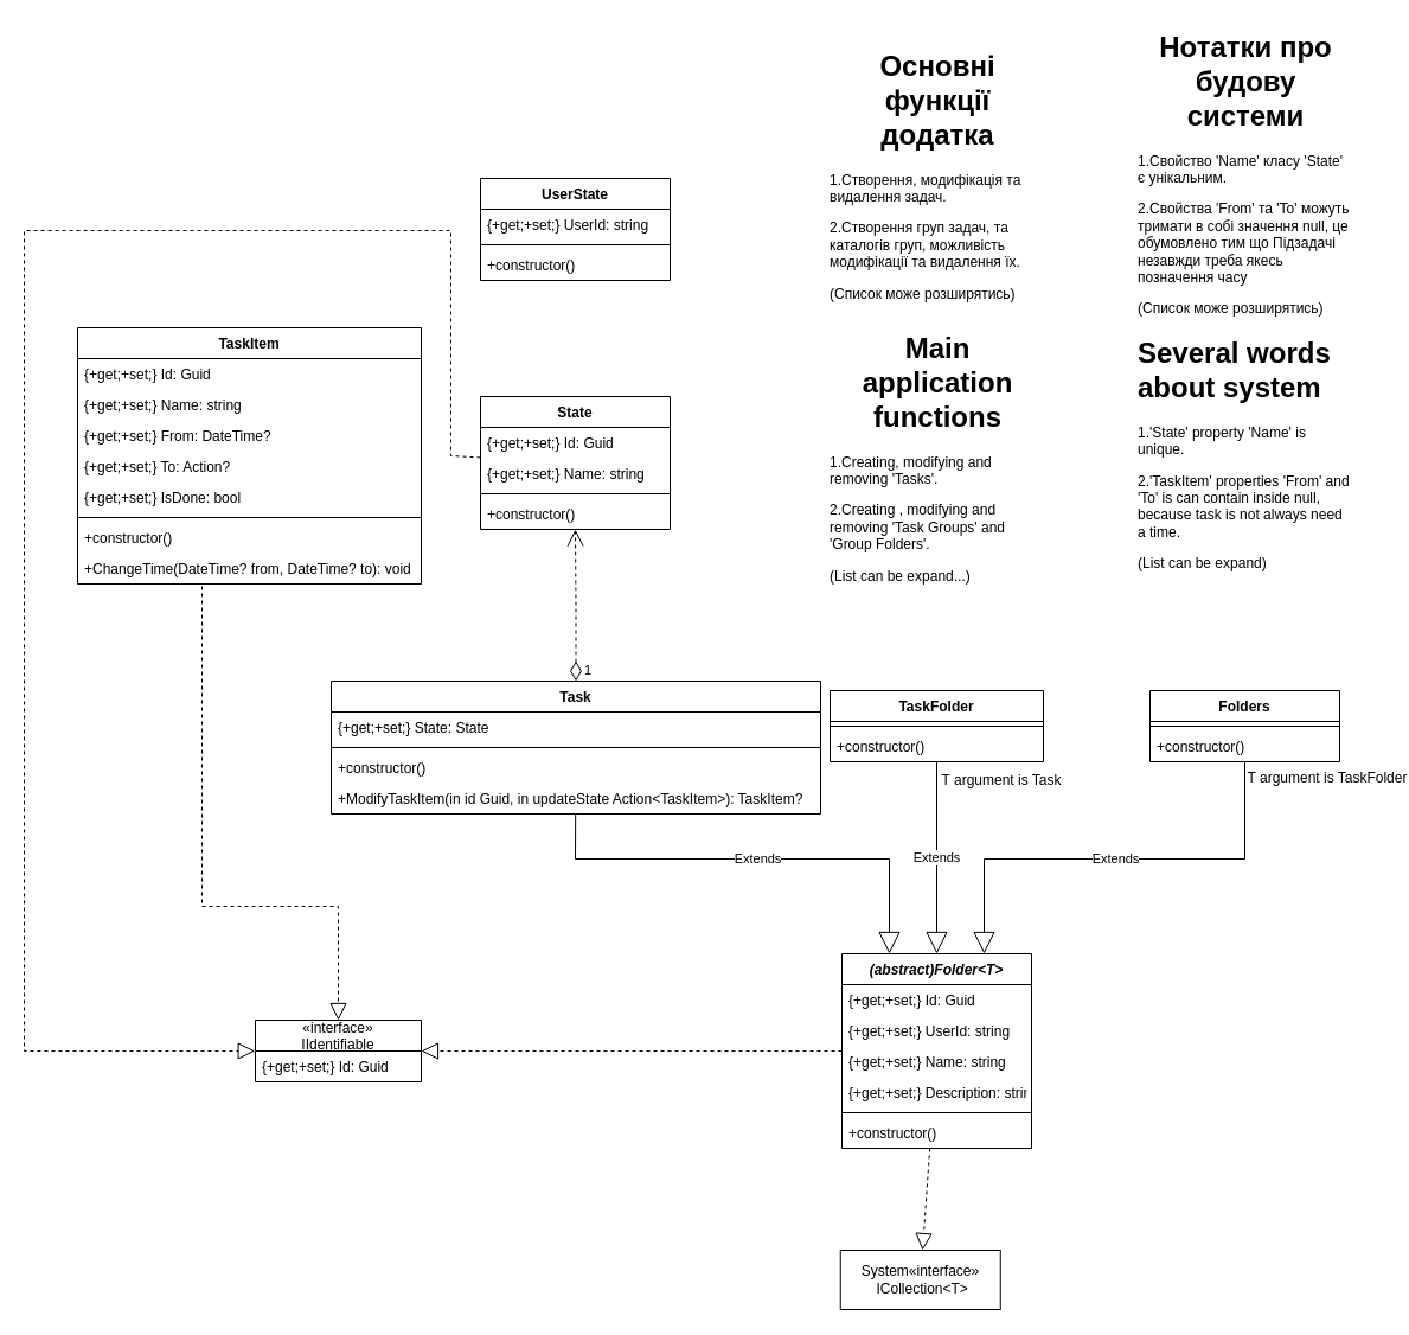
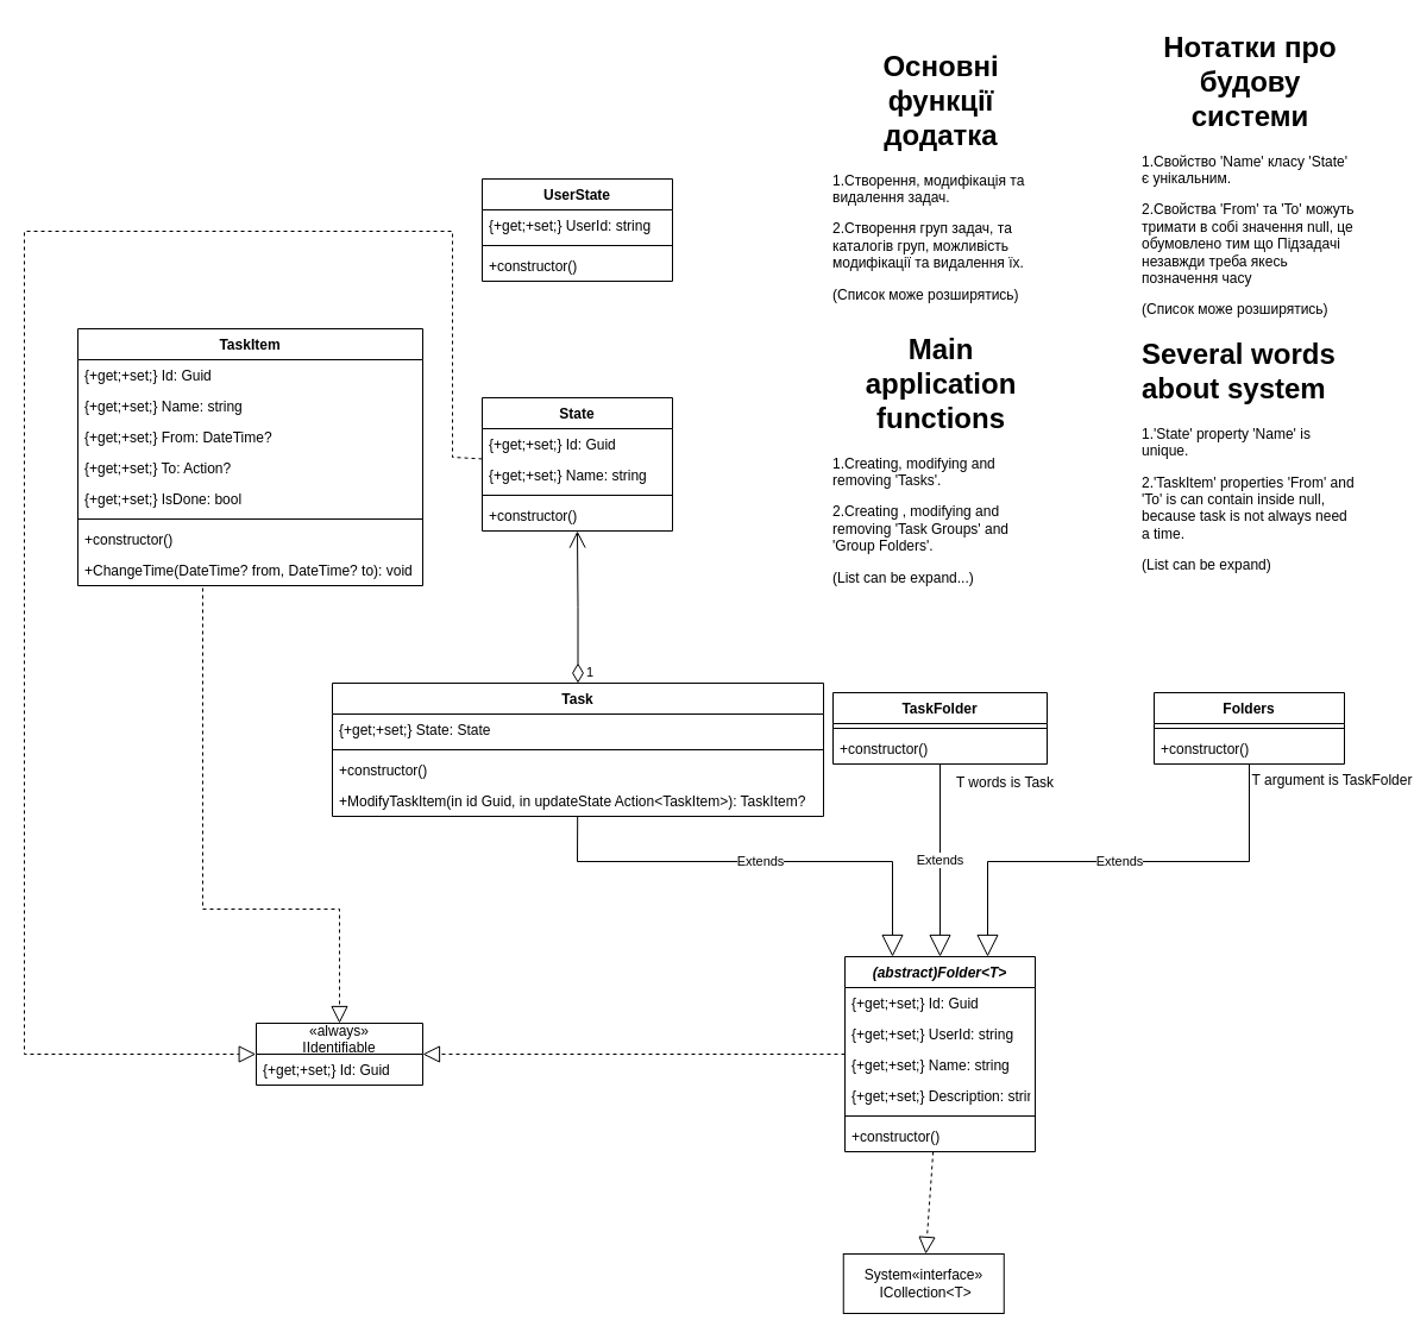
  <mxCell id="0" />
  <mxCell id="1" parent="0" />
  <mxCell id="2" value="&lt;h1 style=&quot;text-align: center;&quot;&gt;Основні функції додатка&lt;/h1&gt;&lt;p&gt;1.Створення, модифікація та видалення задач.&lt;/p&gt;&lt;p&gt;2.Створення груп задач, та каталогів груп, можливість модифікації та видалення їх.&lt;/p&gt;&lt;p&gt;(Список може розширятись)&lt;/p&gt;" style="text;html=1;strokeColor=none;fillColor=none;spacing=5;spacingTop=-20;whiteSpace=wrap;overflow=hidden;rounded=0;" parent="1" vertex="1"><mxGeometry x="695" y="36" width="190" height="228" as="geometry" /></mxCell>
  <mxCell id="3" value="Task" style="swimlane;fontStyle=1;align=center;verticalAlign=top;childLayout=stackLayout;horizontal=1;startSize=26;horizontalStack=0;resizeParent=1;resizeParentMax=0;resizeLast=0;collapsible=1;marginBottom=0;" parent="1" vertex="1"><mxGeometry x="279" y="574" width="413" height="112" as="geometry" /></mxCell>
  <mxCell id="4" value="{+get;+set;} State: State" style="text;strokeColor=none;fillColor=none;align=left;verticalAlign=top;spacingLeft=4;spacingRight=4;overflow=hidden;rotatable=0;points=[[0,0.5],[1,0.5]];portConstraint=eastwest;" parent="3" vertex="1"><mxGeometry y="26" width="413" height="26" as="geometry" /></mxCell>
  <mxCell id="5" value="" style="line;strokeWidth=1;fillColor=none;align=left;verticalAlign=middle;spacingTop=-1;spacingLeft=3;spacingRight=3;rotatable=0;labelPosition=right;points=[];portConstraint=eastwest;" parent="3" vertex="1"><mxGeometry y="52" width="413" height="8" as="geometry" /></mxCell>
  <mxCell id="6" value="+constructor()" style="text;strokeColor=none;fillColor=none;align=left;verticalAlign=top;spacingLeft=4;spacingRight=4;overflow=hidden;rotatable=0;points=[[0,0.5],[1,0.5]];portConstraint=eastwest;" parent="3" vertex="1"><mxGeometry y="60" width="413" height="26" as="geometry" /></mxCell>
  <mxCell id="7" value="+ModifyTaskItem(in id Guid, in updateState Action&lt;TaskItem&gt;): TaskItem?" style="text;strokeColor=none;fillColor=none;align=left;verticalAlign=top;spacingLeft=4;spacingRight=4;overflow=hidden;rotatable=0;points=[[0,0.5],[1,0.5]];portConstraint=eastwest;" vertex="1" parent="3"><mxGeometry y="86" width="413" height="26" as="geometry" /></mxCell>
  <mxCell id="8" value="State" style="swimlane;fontStyle=1;align=center;verticalAlign=top;childLayout=stackLayout;horizontal=1;startSize=26;horizontalStack=0;resizeParent=1;resizeParentMax=0;resizeLast=0;collapsible=1;marginBottom=0;" parent="1" vertex="1"><mxGeometry x="405" y="334" width="160" height="112" as="geometry" /></mxCell>
  <mxCell id="9" value="{+get;+set;} Id: Guid" style="text;strokeColor=none;fillColor=none;align=left;verticalAlign=top;spacingLeft=4;spacingRight=4;overflow=hidden;rotatable=0;points=[[0,0.5],[1,0.5]];portConstraint=eastwest;" parent="8" vertex="1"><mxGeometry y="26" width="160" height="26" as="geometry" /></mxCell>
  <mxCell id="10" value="{+get;+set;} Name: string" style="text;strokeColor=none;fillColor=none;align=left;verticalAlign=top;spacingLeft=4;spacingRight=4;overflow=hidden;rotatable=0;points=[[0,0.5],[1,0.5]];portConstraint=eastwest;" parent="8" vertex="1"><mxGeometry y="52" width="160" height="26" as="geometry" /></mxCell>
  <mxCell id="11" value="" style="line;strokeWidth=1;fillColor=none;align=left;verticalAlign=middle;spacingTop=-1;spacingLeft=3;spacingRight=3;rotatable=0;labelPosition=right;points=[];portConstraint=eastwest;" parent="8" vertex="1"><mxGeometry y="78" width="160" height="8" as="geometry" /></mxCell>
  <mxCell id="12" value="+constructor()" style="text;strokeColor=none;fillColor=none;align=left;verticalAlign=top;spacingLeft=4;spacingRight=4;overflow=hidden;rotatable=0;points=[[0,0.5],[1,0.5]];portConstraint=eastwest;" parent="8" vertex="1"><mxGeometry y="86" width="160" height="26" as="geometry" /></mxCell>
  <mxCell id="13" value="UserState" style="swimlane;fontStyle=1;align=center;verticalAlign=top;childLayout=stackLayout;horizontal=1;startSize=26;horizontalStack=0;resizeParent=1;resizeParentMax=0;resizeLast=0;collapsible=1;marginBottom=0;" parent="1" vertex="1"><mxGeometry x="405" y="150" width="160" height="86" as="geometry" /></mxCell>
  <mxCell id="14" value="{+get;+set;} UserId: string" style="text;strokeColor=none;fillColor=none;align=left;verticalAlign=top;spacingLeft=4;spacingRight=4;overflow=hidden;rotatable=0;points=[[0,0.5],[1,0.5]];portConstraint=eastwest;" parent="13" vertex="1"><mxGeometry y="26" width="160" height="26" as="geometry" /></mxCell>
  <mxCell id="15" value="" style="line;strokeWidth=1;fillColor=none;align=left;verticalAlign=middle;spacingTop=-1;spacingLeft=3;spacingRight=3;rotatable=0;labelPosition=right;points=[];portConstraint=eastwest;" parent="13" vertex="1"><mxGeometry y="52" width="160" height="8" as="geometry" /></mxCell>
  <mxCell id="16" value="+constructor()" style="text;strokeColor=none;fillColor=none;align=left;verticalAlign=top;spacingLeft=4;spacingRight=4;overflow=hidden;rotatable=0;points=[[0,0.5],[1,0.5]];portConstraint=eastwest;" parent="13" vertex="1"><mxGeometry y="60" width="160" height="26" as="geometry" /></mxCell>
  <mxCell id="17" value="TaskItem" style="swimlane;fontStyle=1;align=center;verticalAlign=top;childLayout=stackLayout;horizontal=1;startSize=26;horizontalStack=0;resizeParent=1;resizeParentMax=0;resizeLast=0;collapsible=1;marginBottom=0;" parent="1" vertex="1"><mxGeometry x="65" y="276" width="290" height="216" as="geometry" /></mxCell>
  <mxCell id="18" value="{+get;+set;} Id: Guid" style="text;strokeColor=none;fillColor=none;align=left;verticalAlign=top;spacingLeft=4;spacingRight=4;overflow=hidden;rotatable=0;points=[[0,0.5],[1,0.5]];portConstraint=eastwest;" parent="17" vertex="1"><mxGeometry y="26" width="290" height="26" as="geometry" /></mxCell>
  <mxCell id="19" value="{+get;+set;} Name: string" style="text;strokeColor=none;fillColor=none;align=left;verticalAlign=top;spacingLeft=4;spacingRight=4;overflow=hidden;rotatable=0;points=[[0,0.5],[1,0.5]];portConstraint=eastwest;" parent="17" vertex="1"><mxGeometry y="52" width="290" height="26" as="geometry" /></mxCell>
  <mxCell id="20" value="{+get;+set;} From: DateTime?" style="text;strokeColor=none;fillColor=none;align=left;verticalAlign=top;spacingLeft=4;spacingRight=4;overflow=hidden;rotatable=0;points=[[0,0.5],[1,0.5]];portConstraint=eastwest;" parent="17" vertex="1"><mxGeometry y="78" width="290" height="26" as="geometry" /></mxCell>
  <mxCell id="21" value="{+get;+set;} To: Action?" style="text;strokeColor=none;fillColor=none;align=left;verticalAlign=top;spacingLeft=4;spacingRight=4;overflow=hidden;rotatable=0;points=[[0,0.5],[1,0.5]];portConstraint=eastwest;" parent="17" vertex="1"><mxGeometry y="104" width="290" height="26" as="geometry" /></mxCell>
  <mxCell id="22" value="{+get;+set;} IsDone: bool" style="text;strokeColor=none;fillColor=none;align=left;verticalAlign=top;spacingLeft=4;spacingRight=4;overflow=hidden;rotatable=0;points=[[0,0.5],[1,0.5]];portConstraint=eastwest;" parent="17" vertex="1"><mxGeometry y="130" width="290" height="26" as="geometry" /></mxCell>
  <mxCell id="23" value="" style="line;strokeWidth=1;fillColor=none;align=left;verticalAlign=middle;spacingTop=-1;spacingLeft=3;spacingRight=3;rotatable=0;labelPosition=right;points=[];portConstraint=eastwest;" parent="17" vertex="1"><mxGeometry y="156" width="290" height="8" as="geometry" /></mxCell>
  <mxCell id="24" value="+constructor()" style="text;strokeColor=none;fillColor=none;align=left;verticalAlign=top;spacingLeft=4;spacingRight=4;overflow=hidden;rotatable=0;points=[[0,0.5],[1,0.5]];portConstraint=eastwest;" parent="17" vertex="1"><mxGeometry y="164" width="290" height="26" as="geometry" /></mxCell>
  <mxCell id="25" value="+ChangeTime(DateTime? from, DateTime? to): void" style="text;strokeColor=none;fillColor=none;align=left;verticalAlign=top;spacingLeft=4;spacingRight=4;overflow=hidden;rotatable=0;points=[[0,0.5],[1,0.5]];portConstraint=eastwest;" vertex="1" parent="17"><mxGeometry y="190" width="290" height="26" as="geometry" /></mxCell>
- <mxCell id="26" value="1" style="endArrow=open;html=1;endSize=12;startArrow=diamondThin;startSize=14;startFill=0;edgeStyle=orthogonalEdgeStyle;align=left;verticalAlign=bottom;rounded=0;dashed=1;" parent="1" source="3" target="8" edge="1"><mxGeometry x="-1" y="-5" relative="1" as="geometry"><mxPoint x="550" y="464" as="sourcePoint" /><mxPoint x="710" y="464" as="targetPoint" /><mxPoint as="offset" /></mxGeometry></mxCell>
+ <mxCell id="26" value="1" style="endArrow=open;html=1;endSize=12;startArrow=diamondThin;startSize=14;startFill=0;edgeStyle=orthogonalEdgeStyle;align=left;verticalAlign=bottom;rounded=0;" parent="1" source="3" target="8" edge="1"><mxGeometry x="-1" y="-5" relative="1" as="geometry"><mxPoint x="550" y="464" as="sourcePoint" /><mxPoint x="710" y="464" as="targetPoint" /><mxPoint as="offset" /></mxGeometry></mxCell>
  <mxCell id="27" value="TaskFolder" style="swimlane;fontStyle=1;align=center;verticalAlign=top;childLayout=stackLayout;horizontal=1;startSize=26;horizontalStack=0;resizeParent=1;resizeParentMax=0;resizeLast=0;collapsible=1;marginBottom=0;" parent="1" vertex="1"><mxGeometry x="700" y="582" width="180" height="60" as="geometry" /></mxCell>
  <mxCell id="28" value="" style="line;strokeWidth=1;fillColor=none;align=left;verticalAlign=middle;spacingTop=-1;spacingLeft=3;spacingRight=3;rotatable=0;labelPosition=right;points=[];portConstraint=eastwest;" parent="27" vertex="1"><mxGeometry y="26" width="180" height="8" as="geometry" /></mxCell>
  <mxCell id="29" value="+constructor()" style="text;strokeColor=none;fillColor=none;align=left;verticalAlign=top;spacingLeft=4;spacingRight=4;overflow=hidden;rotatable=0;points=[[0,0.5],[1,0.5]];portConstraint=eastwest;" parent="27" vertex="1"><mxGeometry y="34" width="180" height="26" as="geometry" /></mxCell>
  <mxCell id="30" value="Folders" style="swimlane;fontStyle=1;align=center;verticalAlign=top;childLayout=stackLayout;horizontal=1;startSize=26;horizontalStack=0;resizeParent=1;resizeParentMax=0;resizeLast=0;collapsible=1;marginBottom=0;" parent="1" vertex="1"><mxGeometry x="970" y="582" width="160" height="60" as="geometry" /></mxCell>
  <mxCell id="31" value="" style="line;strokeWidth=1;fillColor=none;align=left;verticalAlign=middle;spacingTop=-1;spacingLeft=3;spacingRight=3;rotatable=0;labelPosition=right;points=[];portConstraint=eastwest;" parent="30" vertex="1"><mxGeometry y="26" width="160" height="8" as="geometry" /></mxCell>
  <mxCell id="32" value="+constructor()" style="text;strokeColor=none;fillColor=none;align=left;verticalAlign=top;spacingLeft=4;spacingRight=4;overflow=hidden;rotatable=0;points=[[0,0.5],[1,0.5]];portConstraint=eastwest;" parent="30" vertex="1"><mxGeometry y="34" width="160" height="26" as="geometry" /></mxCell>
  <mxCell id="33" value="(abstract)Folder&lt;T&gt;" style="swimlane;fontStyle=3;align=center;verticalAlign=top;childLayout=stackLayout;horizontal=1;startSize=26;horizontalStack=0;resizeParent=1;resizeParentMax=0;resizeLast=0;collapsible=1;marginBottom=0;" parent="1" vertex="1"><mxGeometry x="710" y="804" width="160" height="164" as="geometry" /></mxCell>
  <mxCell id="34" value="{+get;+set;} Id: Guid" style="text;strokeColor=none;fillColor=none;align=left;verticalAlign=top;spacingLeft=4;spacingRight=4;overflow=hidden;rotatable=0;points=[[0,0.5],[1,0.5]];portConstraint=eastwest;" parent="33" vertex="1"><mxGeometry y="26" width="160" height="26" as="geometry" /></mxCell>
  <mxCell id="35" value="{+get;+set;} UserId: string" style="text;strokeColor=none;fillColor=none;align=left;verticalAlign=top;spacingLeft=4;spacingRight=4;overflow=hidden;rotatable=0;points=[[0,0.5],[1,0.5]];portConstraint=eastwest;" parent="33" vertex="1"><mxGeometry y="52" width="160" height="26" as="geometry" /></mxCell>
  <mxCell id="36" value="{+get;+set;} Name: string" style="text;strokeColor=none;fillColor=none;align=left;verticalAlign=top;spacingLeft=4;spacingRight=4;overflow=hidden;rotatable=0;points=[[0,0.5],[1,0.5]];portConstraint=eastwest;" parent="33" vertex="1"><mxGeometry y="78" width="160" height="26" as="geometry" /></mxCell>
  <mxCell id="37" value="{+get;+set;} Description: string" style="text;strokeColor=none;fillColor=none;align=left;verticalAlign=top;spacingLeft=4;spacingRight=4;overflow=hidden;rotatable=0;points=[[0,0.5],[1,0.5]];portConstraint=eastwest;" parent="33" vertex="1"><mxGeometry y="104" width="160" height="26" as="geometry" /></mxCell>
  <mxCell id="38" value="" style="line;strokeWidth=1;fillColor=none;align=left;verticalAlign=middle;spacingTop=-1;spacingLeft=3;spacingRight=3;rotatable=0;labelPosition=right;points=[];portConstraint=eastwest;" parent="33" vertex="1"><mxGeometry y="130" width="160" height="8" as="geometry" /></mxCell>
  <mxCell id="39" value="+constructor()" style="text;strokeColor=none;fillColor=none;align=left;verticalAlign=top;spacingLeft=4;spacingRight=4;overflow=hidden;rotatable=0;points=[[0,0.5],[1,0.5]];portConstraint=eastwest;" parent="33" vertex="1"><mxGeometry y="138" width="160" height="26" as="geometry" /></mxCell>
  <mxCell id="40" value="Extends" style="endArrow=block;endSize=16;endFill=0;html=1;rounded=0;entryX=0.5;entryY=0;entryDx=0;entryDy=0;" parent="1" source="27" target="33" edge="1"><mxGeometry width="160" relative="1" as="geometry"><mxPoint x="430" y="794" as="sourcePoint" /><mxPoint x="810" y="804" as="targetPoint" /></mxGeometry></mxCell>
  <mxCell id="41" value="Extends" style="endArrow=block;endSize=16;endFill=0;html=1;rounded=0;entryX=0.75;entryY=0;entryDx=0;entryDy=0;" parent="1" source="30" target="33" edge="1"><mxGeometry width="160" relative="1" as="geometry"><mxPoint x="440" y="804" as="sourcePoint" /><mxPoint x="860" y="794" as="targetPoint" /><Array as="points"><mxPoint x="1050" y="724" /><mxPoint x="830" y="724" /></Array></mxGeometry></mxCell>
  <mxCell id="42" value="Extends" style="endArrow=block;endSize=16;endFill=0;html=1;rounded=0;entryX=0.25;entryY=0;entryDx=0;entryDy=0;" parent="1" source="3" target="33" edge="1"><mxGeometry width="160" relative="1" as="geometry"><mxPoint x="470" y="834" as="sourcePoint" /><mxPoint x="630" y="834" as="targetPoint" /><Array as="points"><mxPoint x="485" y="724" /><mxPoint x="650" y="724" /><mxPoint x="750" y="724" /></Array></mxGeometry></mxCell>
  <mxCell id="43" value="System«interface»&lt;br&gt;&amp;nbsp;ICollection&amp;lt;T&amp;gt;" style="html=1;" parent="1" vertex="1"><mxGeometry x="708.75" y="1054" width="135" height="50" as="geometry" /></mxCell>
- <mxCell id="44" value="T argument is Task" style="text;align=center;fontStyle=0;verticalAlign=middle;spacingLeft=3;spacingRight=3;strokeColor=none;rotatable=0;points=[[0,0.5],[1,0.5]];portConstraint=eastwest;" parent="1" vertex="1"><mxGeometry x="805" y="644" width="80" height="26" as="geometry" /></mxCell>
+ <mxCell id="44" value="T words is Task" style="text;align=center;fontStyle=0;verticalAlign=middle;spacingLeft=3;spacingRight=3;strokeColor=none;rotatable=0;points=[[0,0.5],[1,0.5]];portConstraint=eastwest;" parent="1" vertex="1"><mxGeometry x="805" y="644" width="80" height="26" as="geometry" /></mxCell>
  <mxCell id="45" value="T argument is TaskFolder" style="text;align=center;fontStyle=0;verticalAlign=middle;spacingLeft=3;spacingRight=3;strokeColor=none;rotatable=0;points=[[0,0.5],[1,0.5]];portConstraint=eastwest;" parent="1" vertex="1"><mxGeometry x="1080" y="642" width="80" height="26" as="geometry" /></mxCell>
  <mxCell id="46" value="&lt;h1&gt;Several words about system&lt;/h1&gt;&lt;p&gt;1.'State' property 'Name' is unique.&lt;/p&gt;&lt;p&gt;2.'TaskItem' properties 'From' and 'To' is can contain inside null, because task is not always need a time.&lt;/p&gt;&lt;p&gt;(List can be expand)&lt;/p&gt;" style="text;html=1;strokeColor=none;fillColor=none;spacing=5;spacingTop=-20;whiteSpace=wrap;overflow=hidden;rounded=0;" parent="1" vertex="1"><mxGeometry x="955" y="277.75" width="190" height="212.5" as="geometry" /></mxCell>
  <mxCell id="47" value="&lt;h1 style=&quot;text-align: center;&quot;&gt;Main application functions&lt;/h1&gt;&lt;p&gt;1.Creating, modifying and removing 'Tasks'.&lt;/p&gt;&lt;p&gt;2.Creating , modifying and removing 'Task Groups' and 'Group Folders'.&lt;/p&gt;&lt;p&gt;(List can be expand...)&lt;/p&gt;" style="text;html=1;strokeColor=none;fillColor=none;spacing=5;spacingTop=-20;whiteSpace=wrap;overflow=hidden;rounded=0;" parent="1" vertex="1"><mxGeometry x="695" y="274" width="190" height="220" as="geometry" /></mxCell>
  <mxCell id="48" value="&lt;h1 style=&quot;text-align: center;&quot;&gt;Нотатки про будову системи&lt;/h1&gt;&lt;p&gt;1.Свойство 'Name' класу 'State' є унікальним.&lt;/p&gt;&lt;p&gt;2.Cвойства 'From' та 'To' можуть тримати в собі значення null, це обумовлено тим що Підзадачі незавжди треба якесь позначення часу&lt;/p&gt;&lt;p&gt;(Список може розширятись)&lt;/p&gt;" style="text;html=1;strokeColor=none;fillColor=none;spacing=5;spacingTop=-20;whiteSpace=wrap;overflow=hidden;rounded=0;" parent="1" vertex="1"><mxGeometry x="955" y="20" width="190" height="260" as="geometry" /></mxCell>
- <mxCell id="49" value="«interface»&#10;IIdentifiable" style="swimlane;fontStyle=0;childLayout=stackLayout;horizontal=1;startSize=26;fillColor=none;horizontalStack=0;resizeParent=1;resizeParentMax=0;resizeLast=0;collapsible=1;marginBottom=0;" parent="1" vertex="1"><mxGeometry x="215" y="860" width="140" height="52" as="geometry" /></mxCell>
+ <mxCell id="49" value="«always»&#10;IIdentifiable" style="swimlane;fontStyle=0;childLayout=stackLayout;horizontal=1;startSize=26;fillColor=none;horizontalStack=0;resizeParent=1;resizeParentMax=0;resizeLast=0;collapsible=1;marginBottom=0;" parent="1" vertex="1"><mxGeometry x="215" y="860" width="140" height="52" as="geometry" /></mxCell>
  <mxCell id="50" value="{+get;+set;} Id: Guid" style="text;strokeColor=none;fillColor=none;align=left;verticalAlign=top;spacingLeft=4;spacingRight=4;overflow=hidden;rotatable=0;points=[[0,0.5],[1,0.5]];portConstraint=eastwest;" parent="49" vertex="1"><mxGeometry y="26" width="140" height="26" as="geometry" /></mxCell>
  <mxCell id="51" value="" style="endArrow=block;dashed=1;endFill=0;endSize=12;html=1;rounded=0;" parent="1" source="33" target="43" edge="1"><mxGeometry width="160" relative="1" as="geometry"><mxPoint x="290" y="964" as="sourcePoint" /><mxPoint x="450" y="964" as="targetPoint" /></mxGeometry></mxCell>
  <mxCell id="52" value="" style="endArrow=block;dashed=1;endFill=0;endSize=12;html=1;rounded=0;entryX=0.5;entryY=0;entryDx=0;entryDy=0;" parent="1" target="49" edge="1"><mxGeometry width="160" relative="1" as="geometry"><mxPoint x="170" y="494" as="sourcePoint" /><mxPoint x="310" y="764" as="targetPoint" /><Array as="points"><mxPoint x="170" y="764" /><mxPoint x="285" y="764" /></Array></mxGeometry></mxCell>
  <mxCell id="53" value="" style="endArrow=block;dashed=1;endFill=0;endSize=12;html=1;rounded=0;" parent="1" source="33" target="49" edge="1"><mxGeometry width="160" relative="1" as="geometry"><mxPoint x="615.16" y="874.003" as="sourcePoint" /><mxPoint x="404.996" y="1010.17" as="targetPoint" /></mxGeometry></mxCell>
  <mxCell id="54" value="" style="endArrow=block;dashed=1;endFill=0;endSize=12;html=1;rounded=0;entryX=-0.002;entryY=0;entryDx=0;entryDy=0;entryPerimeter=0;" parent="1" source="8" target="50" edge="1"><mxGeometry width="160" relative="1" as="geometry"><mxPoint x="280" y="204" as="sourcePoint" /><mxPoint x="150" y="934" as="targetPoint" /><Array as="points"><mxPoint x="380" y="384" /><mxPoint x="380" y="194" /><mxPoint x="20" y="194" /><mxPoint x="20" y="886" /><mxPoint x="130" y="886" /></Array></mxGeometry></mxCell>
  <mxCell id="55" style="edgeStyle=orthogonalEdgeStyle;rounded=0;orthogonalLoop=1;jettySize=auto;html=1;exitX=1;exitY=0.5;exitDx=0;exitDy=0;" edge="1" parent="1" source="44" target="44"><mxGeometry relative="1" as="geometry" /></mxCell>
